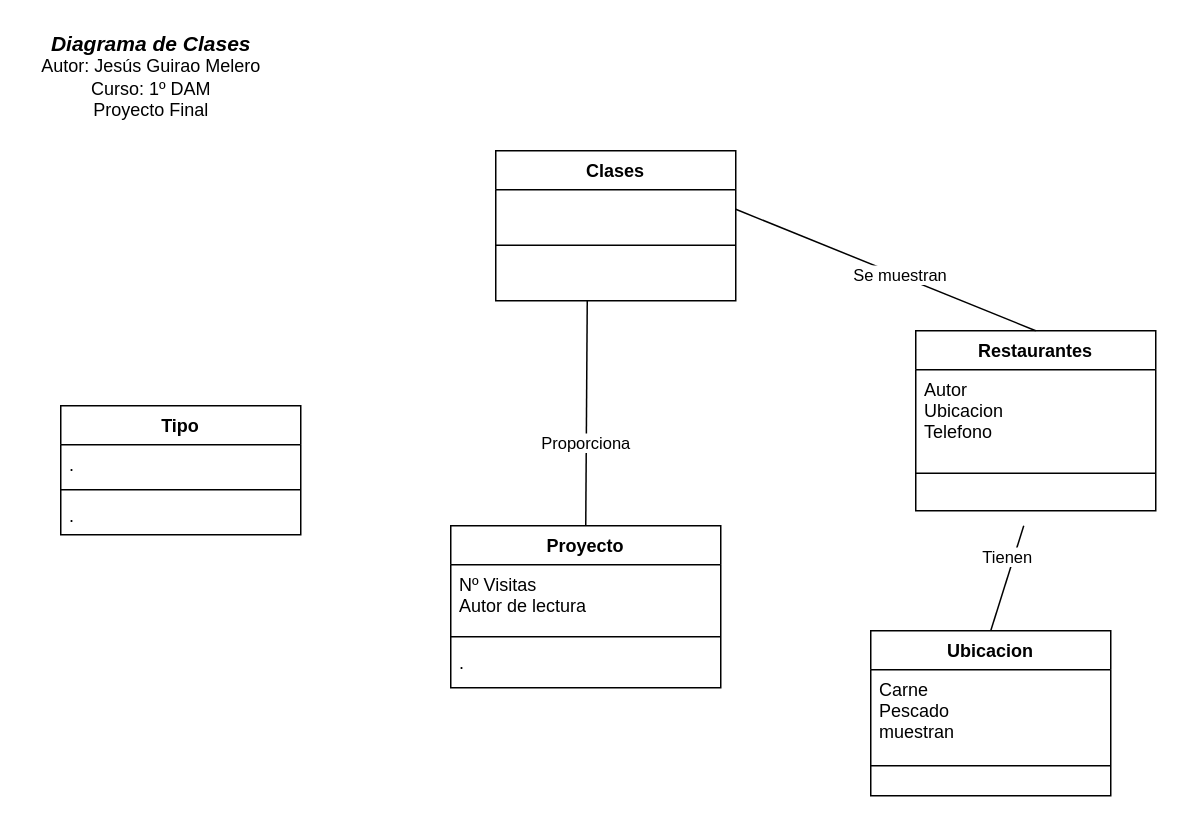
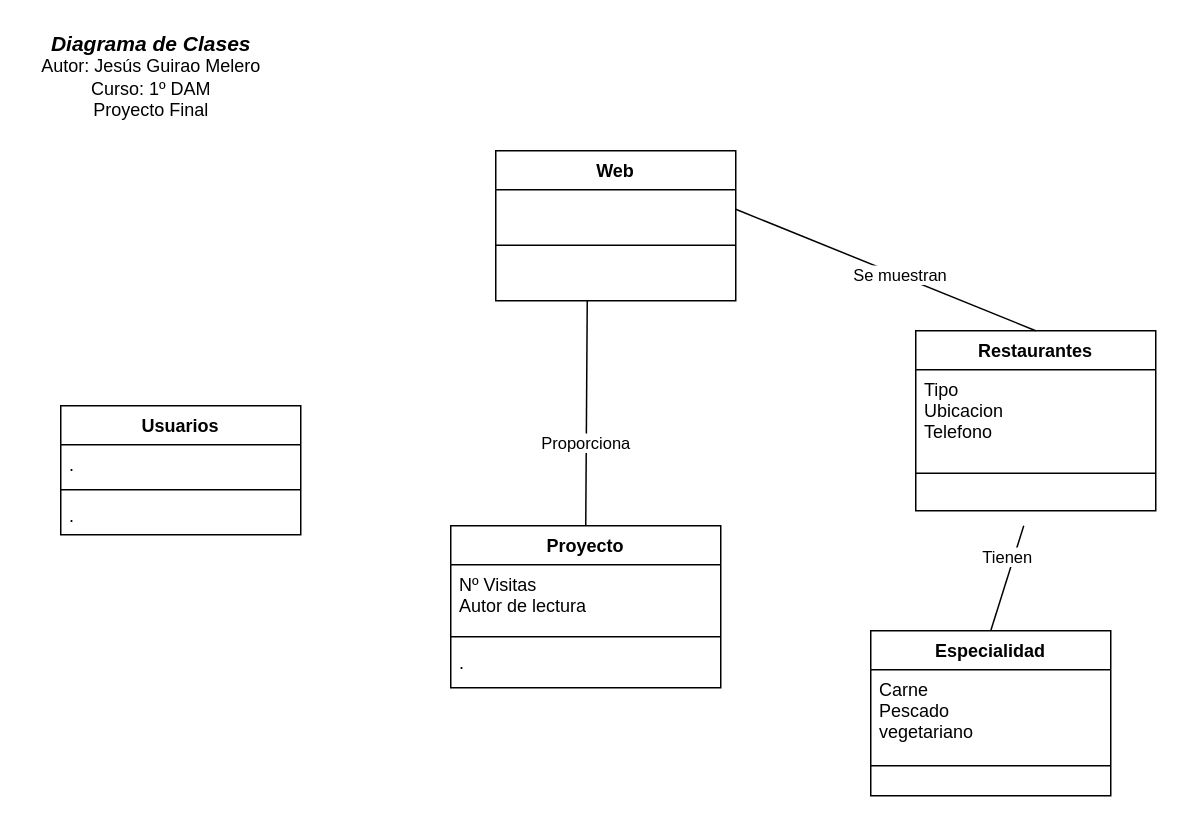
  <mxCell id="0" />
  <mxCell id="1" parent="0" />
- <mxCell id="2" value="Clases" style="swimlane;fontStyle=1;align=center;verticalAlign=top;childLayout=stackLayout;horizontal=1;startSize=26;horizontalStack=0;resizeParent=1;resizeParentMax=0;resizeLast=0;collapsible=1;marginBottom=0;" vertex="1" parent="1"><mxGeometry x="330" y="100" width="160" height="100" as="geometry" /></mxCell>
+ <mxCell id="2" value="Web" style="swimlane;fontStyle=1;align=center;verticalAlign=top;childLayout=stackLayout;horizontal=1;startSize=26;horizontalStack=0;resizeParent=1;resizeParentMax=0;resizeLast=0;collapsible=1;marginBottom=0;" vertex="1" parent="1"><mxGeometry x="330" y="100" width="160" height="100" as="geometry" /></mxCell>
  <mxCell id="3" value="" style="line;strokeWidth=1;fillColor=none;align=left;verticalAlign=middle;spacingTop=-1;spacingLeft=3;spacingRight=3;rotatable=0;labelPosition=right;points=[];portConstraint=eastwest;" vertex="1" parent="2"><mxGeometry y="26" width="160" height="74" as="geometry" /></mxCell>
  <mxCell id="4" value="&lt;font style=&quot;font-size: 14px&quot;&gt;&lt;b&gt;&lt;i&gt;Diagrama de Clases&lt;/i&gt;&lt;/b&gt;&lt;/font&gt;&lt;br&gt;Autor: Jesús Guirao Melero&lt;br&gt;Curso: 1º DAM&lt;br&gt;Proyecto Final" style="text;html=1;align=center;verticalAlign=middle;resizable=0;points=[];autosize=1;" vertex="1" parent="1"><mxGeometry x="20" y="20" width="160" height="60" as="geometry" /></mxCell>
  <mxCell id="5" value="Restaurantes" style="swimlane;fontStyle=1;align=center;verticalAlign=top;childLayout=stackLayout;horizontal=1;startSize=26;horizontalStack=0;resizeParent=1;resizeParentMax=0;resizeLast=0;collapsible=1;marginBottom=0;" vertex="1" parent="1"><mxGeometry x="610" y="220" width="160" height="120" as="geometry" /></mxCell>
- <mxCell id="6" value="Autor&#10;Ubicacion&#10;Telefono&#10;Web" style="text;strokeColor=none;fillColor=none;align=left;verticalAlign=top;spacingLeft=4;spacingRight=4;overflow=hidden;rotatable=0;points=[[0,0.5],[1,0.5]];portConstraint=eastwest;" vertex="1" parent="5"><mxGeometry y="26" width="160" height="44" as="geometry" /></mxCell>
+ <mxCell id="6" value="Tipo&#10;Ubicacion&#10;Telefono&#10;Web" style="text;strokeColor=none;fillColor=none;align=left;verticalAlign=top;spacingLeft=4;spacingRight=4;overflow=hidden;rotatable=0;points=[[0,0.5],[1,0.5]];portConstraint=eastwest;" vertex="1" parent="5"><mxGeometry y="26" width="160" height="44" as="geometry" /></mxCell>
  <mxCell id="7" value="" style="line;strokeWidth=1;fillColor=none;align=left;verticalAlign=middle;spacingTop=-1;spacingLeft=3;spacingRight=3;rotatable=0;labelPosition=right;points=[];portConstraint=eastwest;" vertex="1" parent="5"><mxGeometry y="70" width="160" height="50" as="geometry" /></mxCell>
- <mxCell id="8" value="Tipo" style="swimlane;fontStyle=1;align=center;verticalAlign=top;childLayout=stackLayout;horizontal=1;startSize=26;horizontalStack=0;resizeParent=1;resizeParentMax=0;resizeLast=0;collapsible=1;marginBottom=0;" vertex="1" parent="1"><mxGeometry x="40" y="270" width="160" height="86" as="geometry" /></mxCell>
+ <mxCell id="8" value="Usuarios" style="swimlane;fontStyle=1;align=center;verticalAlign=top;childLayout=stackLayout;horizontal=1;startSize=26;horizontalStack=0;resizeParent=1;resizeParentMax=0;resizeLast=0;collapsible=1;marginBottom=0;" vertex="1" parent="1"><mxGeometry x="40" y="270" width="160" height="86" as="geometry" /></mxCell>
  <mxCell id="9" value="." style="text;strokeColor=none;fillColor=none;align=left;verticalAlign=top;spacingLeft=4;spacingRight=4;overflow=hidden;rotatable=0;points=[[0,0.5],[1,0.5]];portConstraint=eastwest;" vertex="1" parent="8"><mxGeometry y="26" width="160" height="26" as="geometry" /></mxCell>
  <mxCell id="10" value="" style="line;strokeWidth=1;fillColor=none;align=left;verticalAlign=middle;spacingTop=-1;spacingLeft=3;spacingRight=3;rotatable=0;labelPosition=right;points=[];portConstraint=eastwest;" vertex="1" parent="8"><mxGeometry y="52" width="160" height="8" as="geometry" /></mxCell>
  <mxCell id="11" value="." style="text;strokeColor=none;fillColor=none;align=left;verticalAlign=top;spacingLeft=4;spacingRight=4;overflow=hidden;rotatable=0;points=[[0,0.5],[1,0.5]];portConstraint=eastwest;" vertex="1" parent="8"><mxGeometry y="60" width="160" height="26" as="geometry" /></mxCell>
  <mxCell id="12" value="Proyecto" style="swimlane;fontStyle=1;align=center;verticalAlign=top;childLayout=stackLayout;horizontal=1;startSize=26;horizontalStack=0;resizeParent=1;resizeParentMax=0;resizeLast=0;collapsible=1;marginBottom=0;" vertex="1" parent="1"><mxGeometry x="300" y="350" width="180" height="108" as="geometry" /></mxCell>
  <mxCell id="13" value="Nº Visitas&#10;Autor de lectura&#10;" style="text;strokeColor=none;fillColor=none;align=left;verticalAlign=top;spacingLeft=4;spacingRight=4;overflow=hidden;rotatable=0;points=[[0,0.5],[1,0.5]];portConstraint=eastwest;" vertex="1" parent="12"><mxGeometry y="26" width="180" height="44" as="geometry" /></mxCell>
  <mxCell id="14" value="" style="line;strokeWidth=1;fillColor=none;align=left;verticalAlign=middle;spacingTop=-1;spacingLeft=3;spacingRight=3;rotatable=0;labelPosition=right;points=[];portConstraint=eastwest;" vertex="1" parent="12"><mxGeometry y="70" width="180" height="8" as="geometry" /></mxCell>
  <mxCell id="15" value="." style="text;strokeColor=none;fillColor=none;align=left;verticalAlign=top;spacingLeft=4;spacingRight=4;overflow=hidden;rotatable=0;points=[[0,0.5],[1,0.5]];portConstraint=eastwest;" vertex="1" parent="12"><mxGeometry y="78" width="180" height="30" as="geometry" /></mxCell>
- <mxCell id="16" value="Ubicacion" style="swimlane;fontStyle=1;align=center;verticalAlign=top;childLayout=stackLayout;horizontal=1;startSize=26;horizontalStack=0;resizeParent=1;resizeParentMax=0;resizeLast=0;collapsible=1;marginBottom=0;" vertex="1" parent="1"><mxGeometry x="580" y="420" width="160" height="110" as="geometry" /></mxCell>
- <mxCell id="17" value="Carne&#10;Pescado&#10;muestran" style="text;strokeColor=none;fillColor=none;align=left;verticalAlign=top;spacingLeft=4;spacingRight=4;overflow=hidden;rotatable=0;points=[[0,0.5],[1,0.5]];portConstraint=eastwest;" vertex="1" parent="16"><mxGeometry y="26" width="160" height="44" as="geometry" /></mxCell>
+ <mxCell id="16" value="Especialidad" style="swimlane;fontStyle=1;align=center;verticalAlign=top;childLayout=stackLayout;horizontal=1;startSize=26;horizontalStack=0;resizeParent=1;resizeParentMax=0;resizeLast=0;collapsible=1;marginBottom=0;" vertex="1" parent="1"><mxGeometry x="580" y="420" width="160" height="110" as="geometry" /></mxCell>
+ <mxCell id="17" value="Carne&#10;Pescado&#10;vegetariano" style="text;strokeColor=none;fillColor=none;align=left;verticalAlign=top;spacingLeft=4;spacingRight=4;overflow=hidden;rotatable=0;points=[[0,0.5],[1,0.5]];portConstraint=eastwest;" vertex="1" parent="16"><mxGeometry y="26" width="160" height="44" as="geometry" /></mxCell>
  <mxCell id="18" value="" style="line;strokeWidth=1;fillColor=none;align=left;verticalAlign=middle;spacingTop=-1;spacingLeft=3;spacingRight=3;rotatable=0;labelPosition=right;points=[];portConstraint=eastwest;" vertex="1" parent="16"><mxGeometry y="70" width="160" height="40" as="geometry" /></mxCell>
  <mxCell id="19" value="" style="endArrow=none;html=1;entryX=1;entryY=0.5;entryDx=0;entryDy=0;exitX=0.5;exitY=0;exitDx=0;exitDy=0;" edge="1" parent="1" source="5"><mxGeometry width="50" height="50" relative="1" as="geometry"><mxPoint x="570" y="160" as="sourcePoint" /><mxPoint x="490" y="139" as="targetPoint" /></mxGeometry></mxCell>
  <mxCell id="20" value="Se muestran&amp;nbsp;" style="edgeLabel;html=1;align=center;verticalAlign=middle;resizable=0;points=[];" vertex="1" connectable="0" parent="19"><mxGeometry x="-0.098" y="-1" relative="1" as="geometry"><mxPoint as="offset" /></mxGeometry></mxCell>
  <mxCell id="21" value="" style="endArrow=none;html=1;strokeWidth=1;exitX=0.5;exitY=0;exitDx=0;exitDy=0;" edge="1" parent="1" source="16"><mxGeometry width="50" height="50" relative="1" as="geometry"><mxPoint x="620" y="380" as="sourcePoint" /><mxPoint x="682" y="350" as="targetPoint" /></mxGeometry></mxCell>
  <mxCell id="22" value="Tienen" style="edgeLabel;html=1;align=center;verticalAlign=middle;resizable=0;points=[];" vertex="1" connectable="0" parent="21"><mxGeometry x="-0.588" y="1" relative="1" as="geometry"><mxPoint x="6.51" y="-35.39" as="offset" /></mxGeometry></mxCell>
  <mxCell id="23" value="" style="endArrow=none;html=1;strokeWidth=1;exitX=0.5;exitY=0;exitDx=0;exitDy=0;" edge="1" parent="1" source="12"><mxGeometry width="50" height="50" relative="1" as="geometry"><mxPoint x="385" y="310" as="sourcePoint" /><mxPoint x="391" y="200" as="targetPoint" /></mxGeometry></mxCell>
  <mxCell id="24" value="Proporciona" style="edgeLabel;html=1;align=center;verticalAlign=middle;resizable=0;points=[];" vertex="1" connectable="0" parent="23"><mxGeometry x="-0.272" y="1" relative="1" as="geometry"><mxPoint as="offset" /></mxGeometry></mxCell>
